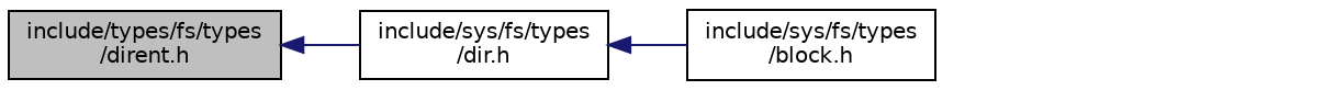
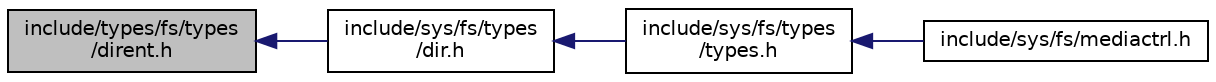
  digraph {
    rankdir=LR
    node [color=black fillcolor=white fontname=Helvetica fontsize=10 shape=record style=filled]
    edge [color=midnightblue dir=back fontname=Helvetica fontsize=10 labelfontname=Helvetica labelfontsize=10 style=solid]
    n1 [fillcolor=grey75 fontcolor=black height=0.2 label="include/types/fs/types\l/dirent.h" width=0.4]
    n2 [height=0.2 label="include/sys/fs/types\l/dir.h" width=0.4]
-   n3 [height=0.2 label="include/sys/fs/types\l/block.h" width=0.4]
+   n3 [height=0.2 label="include/sys/fs/types\l/types.h" width=0.4]
+   n4 [height=0.2 label="include/sys/fs/mediactrl.h" width=0.4]
    n1 -> n2
    n2 -> n3
+   n3 -> n4
  }
